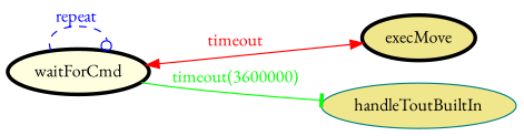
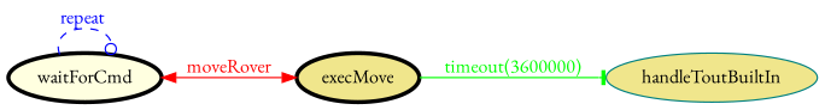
  digraph {
    fontname="EB Garamond"
    rankdir=LR
    node [color=black fillcolor=khaki fontcolor=black fontname="EB Garamond" penwidth=3 style=filled]
    edge [fontname="EB Garamond"]
    waitForCmd [fillcolor=lightyellow]
    execMove
    handleToutBuiltIn [color=teal fontcolor="" penwidth=""]
    waitForCmd -> waitForCmd [arrowhead=odot color=blue fontcolor=blue label="repeat " style=dashed]
-   waitForCmd -> execMove [color=red dir=both fontcolor=red label=timeout]
-   waitForCmd -> handleToutBuiltIn [arrowhead=tee color=green fontcolor=green label="timeout(3600000)"]
+   waitForCmd -> execMove [color=red dir=both fontcolor=red label=moveRover]
+   execMove -> handleToutBuiltIn [arrowhead=tee color=green fontcolor=green label="timeout(3600000)"]
  }
